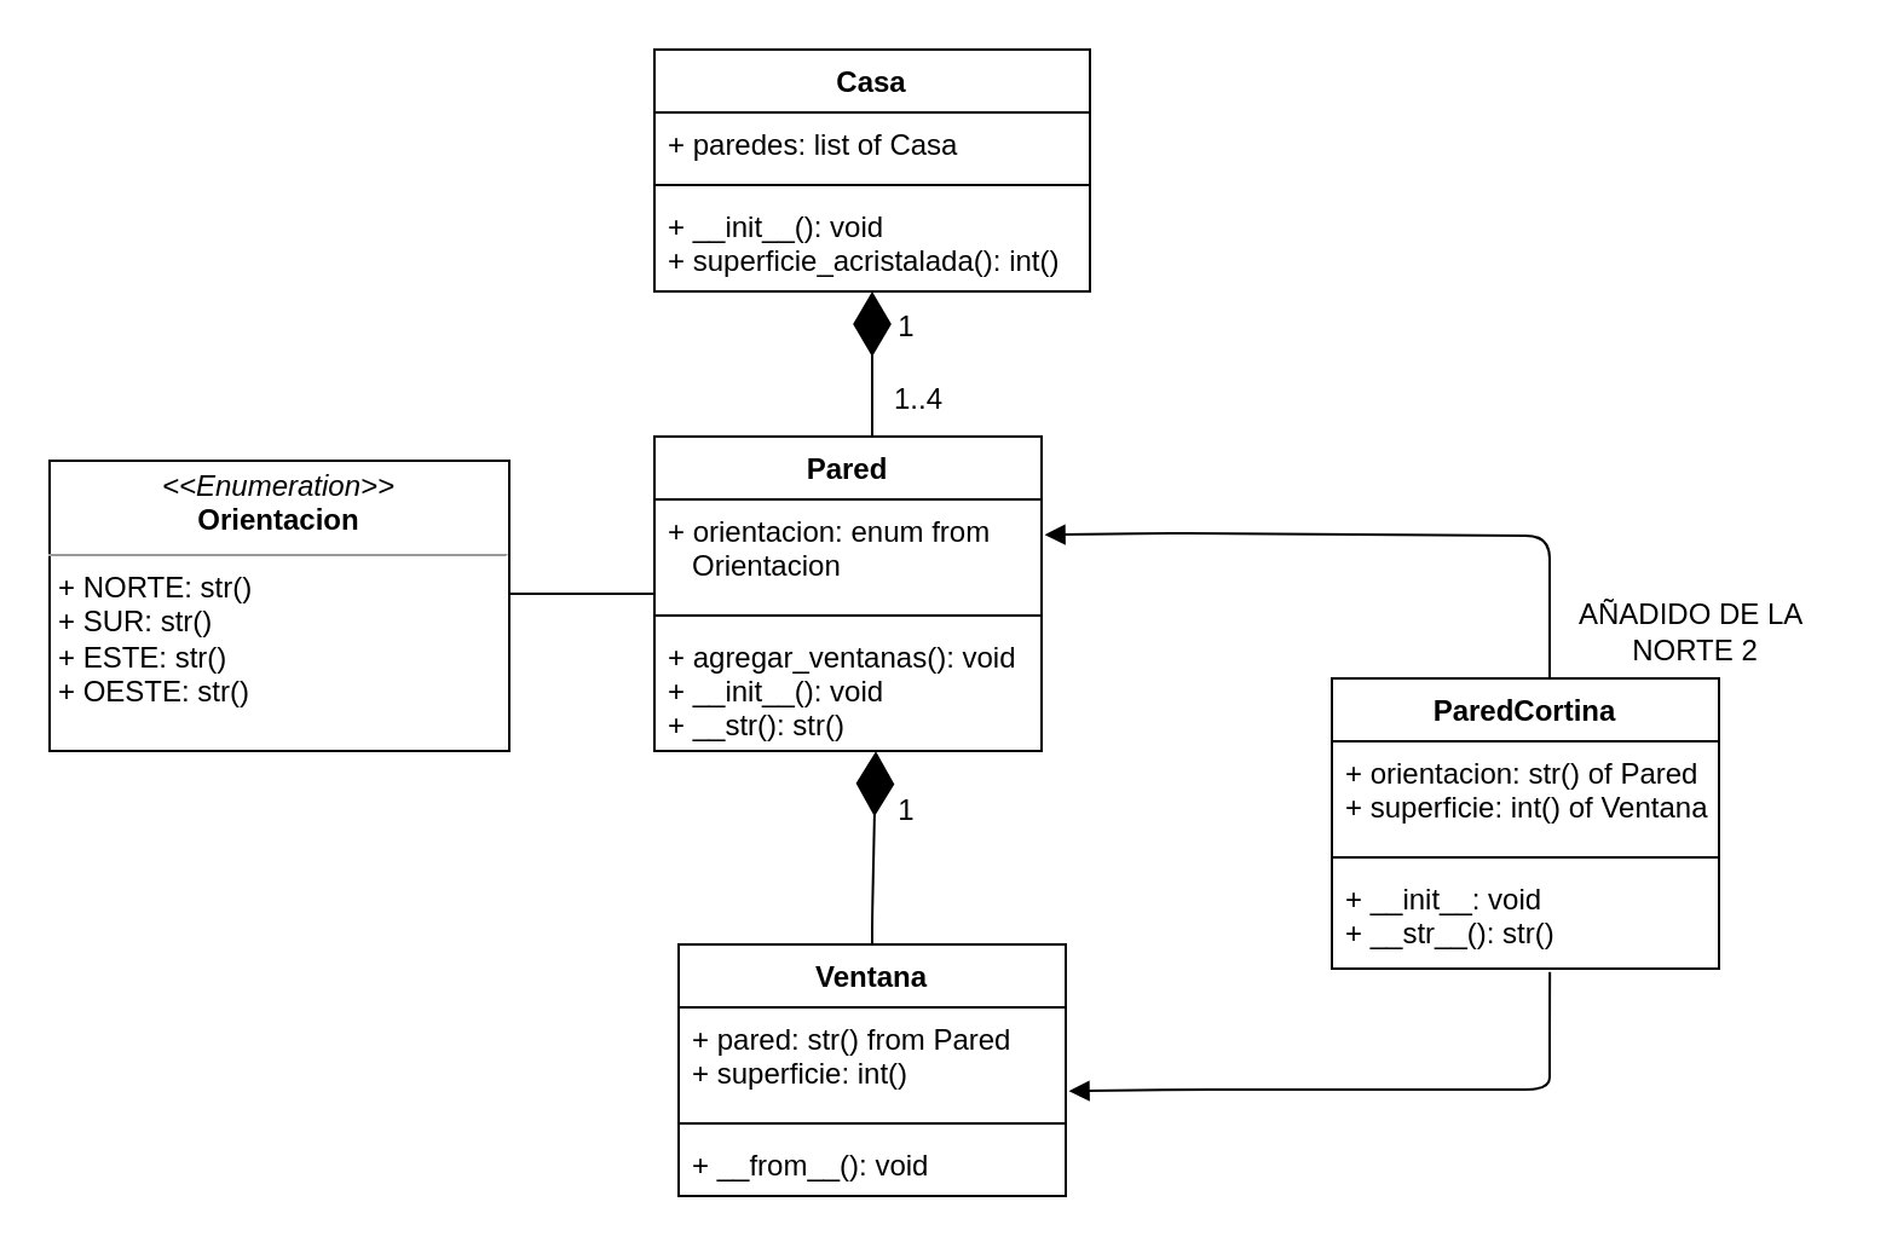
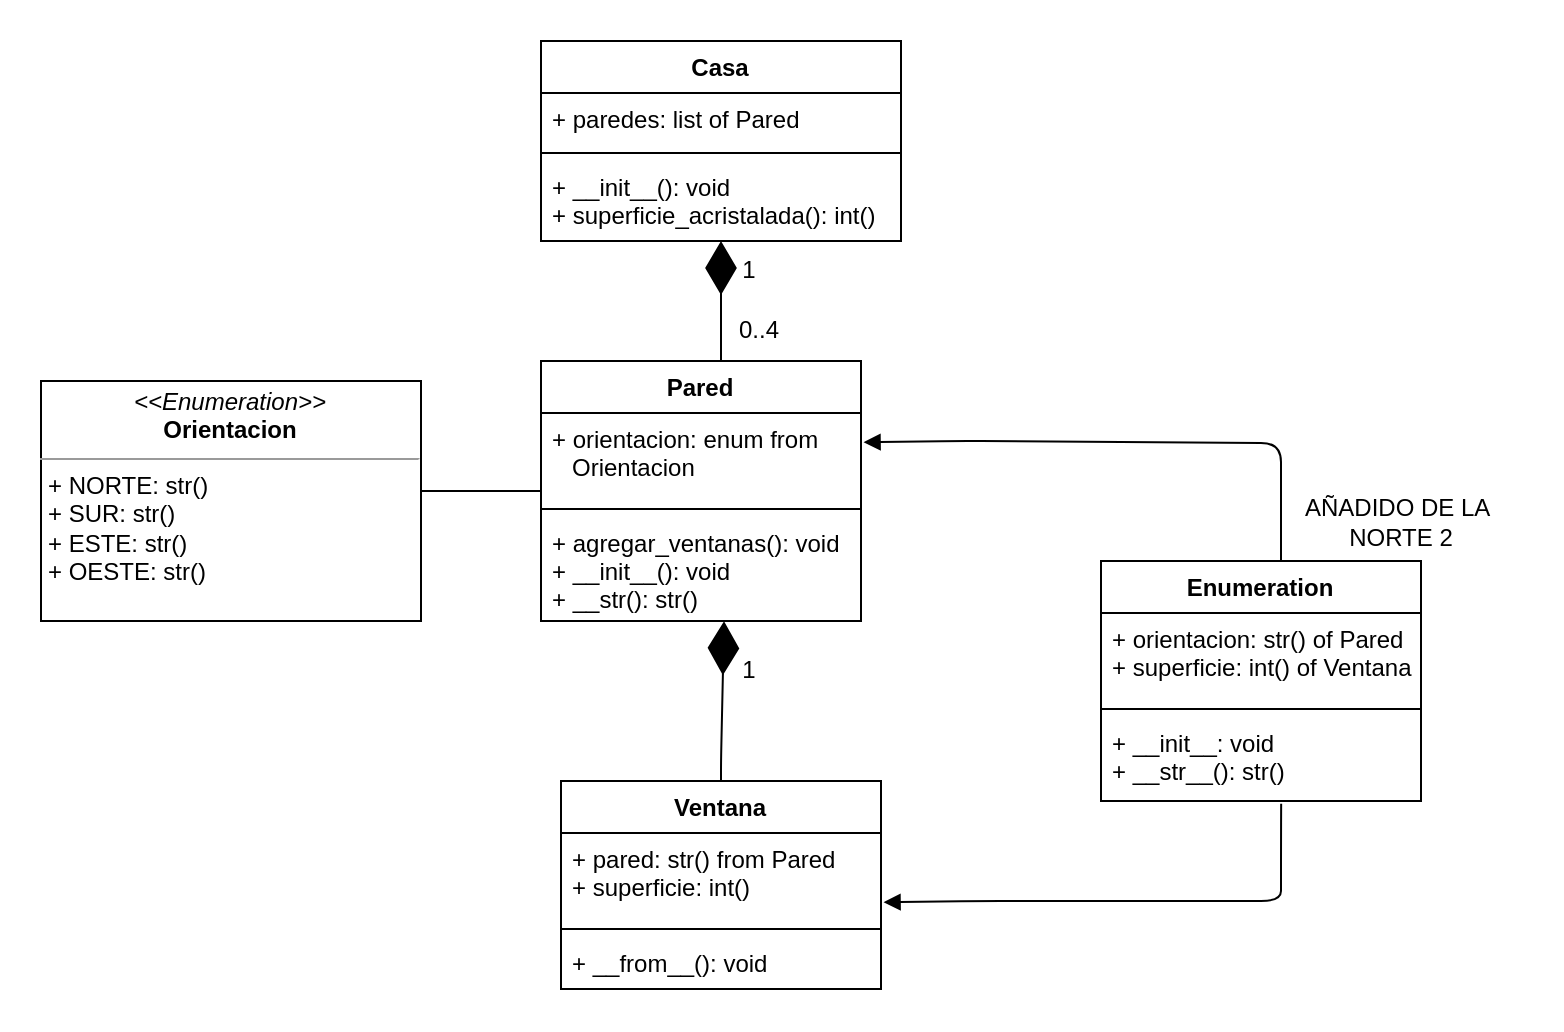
  <mxCell id="0" />
  <mxCell id="1" parent="0" />
  <mxCell id="2" value="Pared" style="swimlane;fontStyle=1;align=center;verticalAlign=top;childLayout=stackLayout;horizontal=1;startSize=26;horizontalStack=0;resizeParent=1;resizeParentMax=0;resizeLast=0;collapsible=1;marginBottom=0;" vertex="1" parent="1"><mxGeometry x="270" y="180" width="160" height="130" as="geometry"><mxRectangle x="200" y="160" width="100" height="30" as="alternateBounds" /></mxGeometry></mxCell>
  <mxCell id="3" value="+ orientacion: enum from&#10;   Orientacion&#10;" style="text;strokeColor=none;fillColor=none;align=left;verticalAlign=top;spacingLeft=4;spacingRight=4;overflow=hidden;rotatable=0;points=[[0,0.5],[1,0.5]];portConstraint=eastwest;" vertex="1" parent="2"><mxGeometry y="26" width="160" height="44" as="geometry" /></mxCell>
  <mxCell id="4" value="" style="line;strokeWidth=1;fillColor=none;align=left;verticalAlign=middle;spacingTop=-1;spacingLeft=3;spacingRight=3;rotatable=0;labelPosition=right;points=[];portConstraint=eastwest;strokeColor=inherit;" vertex="1" parent="2"><mxGeometry y="70" width="160" height="8" as="geometry" /></mxCell>
  <mxCell id="5" value="+ agregar_ventanas(): void&#10;+ __init__(): void&#10;+ __str(): str()" style="text;strokeColor=none;fillColor=none;align=left;verticalAlign=top;spacingLeft=4;spacingRight=4;overflow=hidden;rotatable=0;points=[[0,0.5],[1,0.5]];portConstraint=eastwest;" vertex="1" parent="2"><mxGeometry y="78" width="160" height="52" as="geometry" /></mxCell>
  <mxCell id="6" value="&lt;p style=&quot;margin:0px;margin-top:4px;text-align:center;&quot;&gt;&lt;i&gt;&amp;lt;&amp;lt;Enumeration&amp;gt;&amp;gt;&lt;/i&gt;&lt;br&gt;&lt;b&gt;Orientacion&lt;/b&gt;&lt;/p&gt;&lt;hr size=&quot;1&quot;&gt;&lt;p style=&quot;margin:0px;margin-left:4px;&quot;&gt;+ NORTE: str()&lt;br&gt;&lt;/p&gt;&lt;p style=&quot;margin:0px;margin-left:4px;&quot;&gt;+ SUR: str()&lt;/p&gt;&lt;p style=&quot;margin:0px;margin-left:4px;&quot;&gt;+ ESTE: str()&lt;/p&gt;&lt;p style=&quot;margin:0px;margin-left:4px;&quot;&gt;+ OESTE: str()&lt;/p&gt;&lt;p style=&quot;margin:0px;margin-left:4px;&quot;&gt;&lt;br&gt;&lt;/p&gt;" style="verticalAlign=top;align=left;overflow=fill;fontSize=12;fontFamily=Helvetica;html=1;" vertex="1" parent="1"><mxGeometry x="20" y="190" width="190" height="120" as="geometry" /></mxCell>
  <mxCell id="7" value="Ventana" style="swimlane;fontStyle=1;align=center;verticalAlign=top;childLayout=stackLayout;horizontal=1;startSize=26;horizontalStack=0;resizeParent=1;resizeParentMax=0;resizeLast=0;collapsible=1;marginBottom=0;" vertex="1" parent="1"><mxGeometry x="280" y="390" width="160" height="104" as="geometry" /></mxCell>
  <mxCell id="8" value="+ pared: str() from Pared&#10;+ superficie: int()" style="text;strokeColor=none;fillColor=none;align=left;verticalAlign=top;spacingLeft=4;spacingRight=4;overflow=hidden;rotatable=0;points=[[0,0.5],[1,0.5]];portConstraint=eastwest;" vertex="1" parent="7"><mxGeometry y="26" width="160" height="44" as="geometry" /></mxCell>
  <mxCell id="9" value="" style="line;strokeWidth=1;fillColor=none;align=left;verticalAlign=middle;spacingTop=-1;spacingLeft=3;spacingRight=3;rotatable=0;labelPosition=right;points=[];portConstraint=eastwest;strokeColor=inherit;" vertex="1" parent="7"><mxGeometry y="70" width="160" height="8" as="geometry" /></mxCell>
  <mxCell id="10" value="+ __from__(): void" style="text;strokeColor=none;fillColor=none;align=left;verticalAlign=top;spacingLeft=4;spacingRight=4;overflow=hidden;rotatable=0;points=[[0,0.5],[1,0.5]];portConstraint=eastwest;" vertex="1" parent="7"><mxGeometry y="78" width="160" height="26" as="geometry" /></mxCell>
  <mxCell id="11" value="Casa" style="swimlane;fontStyle=1;align=center;verticalAlign=top;childLayout=stackLayout;horizontal=1;startSize=26;horizontalStack=0;resizeParent=1;resizeParentMax=0;resizeLast=0;collapsible=1;marginBottom=0;" vertex="1" parent="1"><mxGeometry x="270" width="180" height="100" as="geometry" y="20" /></mxCell>
- <mxCell id="12" value="+ paredes: list of Casa" style="text;strokeColor=none;fillColor=none;align=left;verticalAlign=top;spacingLeft=4;spacingRight=4;overflow=hidden;rotatable=0;points=[[0,0.5],[1,0.5]];portConstraint=eastwest;" vertex="1" parent="11"><mxGeometry y="26" width="180" height="26" as="geometry" /></mxCell>
+ <mxCell id="12" value="+ paredes: list of Pared" style="text;strokeColor=none;fillColor=none;align=left;verticalAlign=top;spacingLeft=4;spacingRight=4;overflow=hidden;rotatable=0;points=[[0,0.5],[1,0.5]];portConstraint=eastwest;" vertex="1" parent="11"><mxGeometry y="26" width="180" height="26" as="geometry" /></mxCell>
  <mxCell id="13" value="" style="line;strokeWidth=1;fillColor=none;align=left;verticalAlign=middle;spacingTop=-1;spacingLeft=3;spacingRight=3;rotatable=0;labelPosition=right;points=[];portConstraint=eastwest;strokeColor=inherit;" vertex="1" parent="11"><mxGeometry y="52" width="180" height="8" as="geometry" /></mxCell>
  <mxCell id="14" value="+ __init__(): void&#10;+ superficie_acristalada(): int()" style="text;strokeColor=none;fillColor=none;align=left;verticalAlign=top;spacingLeft=4;spacingRight=4;overflow=hidden;rotatable=0;points=[[0,0.5],[1,0.5]];portConstraint=eastwest;" vertex="1" parent="11"><mxGeometry y="60" width="180" height="40" as="geometry" /></mxCell>
  <mxCell id="15" value="" style="line;strokeWidth=1;fillColor=none;align=left;verticalAlign=middle;spacingTop=-1;spacingLeft=3;spacingRight=3;rotatable=0;labelPosition=right;points=[];portConstraint=eastwest;strokeColor=inherit;" vertex="1" parent="1"><mxGeometry x="210" y="241" width="60" height="8" as="geometry" /></mxCell>
  <mxCell id="16" value="" style="endArrow=diamondThin;endFill=1;endSize=24;html=1;entryX=0.572;entryY=1.002;entryDx=0;entryDy=0;entryPerimeter=0;exitX=0.5;exitY=0;exitDx=0;exitDy=0;" edge="1" parent="1" source="7" target="5"><mxGeometry width="160" relative="1" as="geometry"><mxPoint x="340" y="430" as="sourcePoint" /><mxPoint x="337.04" y="312.808" as="targetPoint" /><Array as="points"><mxPoint x="360" y="380" /></Array></mxGeometry></mxCell>
  <mxCell id="17" value="1" style="text;html=1;align=center;verticalAlign=middle;resizable=0;points=[];autosize=1;strokeColor=none;fillColor=none;" vertex="1" parent="1"><mxGeometry x="359" y="120" width="30" height="30" as="geometry" /></mxCell>
- <mxCell id="18" value="1..4" style="text;html=1;align=center;verticalAlign=middle;resizable=0;points=[];autosize=1;strokeColor=none;fillColor=none;" vertex="1" parent="1"><mxGeometry x="359" y="150" width="40" height="30" as="geometry" /></mxCell>
+ <mxCell id="18" value="0..4" style="text;html=1;align=center;verticalAlign=middle;resizable=0;points=[];autosize=1;strokeColor=none;fillColor=none;" vertex="1" parent="1"><mxGeometry x="359" y="150" width="40" height="30" as="geometry" /></mxCell>
  <mxCell id="19" value="1" style="text;html=1;align=center;verticalAlign=middle;resizable=0;points=[];autosize=1;strokeColor=none;fillColor=none;" vertex="1" parent="1"><mxGeometry x="359" y="320" width="30" height="30" as="geometry" /></mxCell>
  <mxCell id="20" value="" style="endArrow=diamondThin;endFill=1;endSize=24;html=1;" edge="1" parent="1"><mxGeometry width="160" relative="1" as="geometry"><mxPoint x="360" y="180" as="sourcePoint" /><mxPoint x="360" y="120" as="targetPoint" /><Array as="points"><mxPoint x="360" y="150" /></Array></mxGeometry></mxCell>
  <mxCell id="21" value="" style="html=1;verticalAlign=bottom;labelBackgroundColor=none;endArrow=block;endFill=1;entryX=1.008;entryY=0.332;entryDx=0;entryDy=0;entryPerimeter=0;" edge="1" parent="1" target="3"><mxGeometry width="160" relative="1" as="geometry"><mxPoint x="640" y="280" as="sourcePoint" /><mxPoint x="480.889" y="190" as="targetPoint" /><Array as="points"><mxPoint x="640" y="270" /><mxPoint x="640" y="250" /><mxPoint x="640" y="221" /><mxPoint x="480" y="220" /></Array></mxGeometry></mxCell>
- <mxCell id="22" value="ParedCortina" style="swimlane;fontStyle=1;align=center;verticalAlign=top;childLayout=stackLayout;horizontal=1;startSize=26;horizontalStack=0;resizeParent=1;resizeParentMax=0;resizeLast=0;collapsible=1;marginBottom=0;" vertex="1" parent="1"><mxGeometry x="550" y="280" width="160" height="120" as="geometry" /></mxCell>
+ <mxCell id="22" value="Enumeration" style="swimlane;fontStyle=1;align=center;verticalAlign=top;childLayout=stackLayout;horizontal=1;startSize=26;horizontalStack=0;resizeParent=1;resizeParentMax=0;resizeLast=0;collapsible=1;marginBottom=0;" vertex="1" parent="1"><mxGeometry x="550" y="280" width="160" height="120" as="geometry" /></mxCell>
  <mxCell id="23" value="+ orientacion: str() of Pared&#10;+ superficie: int() of Ventana" style="text;strokeColor=none;fillColor=none;align=left;verticalAlign=top;spacingLeft=4;spacingRight=4;overflow=hidden;rotatable=0;points=[[0,0.5],[1,0.5]];portConstraint=eastwest;" vertex="1" parent="22"><mxGeometry y="26" width="160" height="44" as="geometry" /></mxCell>
  <mxCell id="24" value="" style="line;strokeWidth=1;fillColor=none;align=left;verticalAlign=middle;spacingTop=-1;spacingLeft=3;spacingRight=3;rotatable=0;labelPosition=right;points=[];portConstraint=eastwest;strokeColor=inherit;" vertex="1" parent="22"><mxGeometry y="70" width="160" height="8" as="geometry" /></mxCell>
  <mxCell id="25" value="+ __init__: void&#10;+ __str__(): str()" style="text;strokeColor=none;fillColor=none;align=left;verticalAlign=top;spacingLeft=4;spacingRight=4;overflow=hidden;rotatable=0;points=[[0,0.5],[1,0.5]];portConstraint=eastwest;" vertex="1" parent="22"><mxGeometry y="78" width="160" height="42" as="geometry" /></mxCell>
  <mxCell id="26" value="" style="html=1;verticalAlign=bottom;labelBackgroundColor=none;endArrow=block;endFill=1;entryX=1.008;entryY=0.332;entryDx=0;entryDy=0;entryPerimeter=0;exitX=0.563;exitY=1.032;exitDx=0;exitDy=0;exitPerimeter=0;" edge="1" parent="1" source="25"><mxGeometry width="160" relative="1" as="geometry"><mxPoint x="650" y="510" as="sourcePoint" /><mxPoint x="441.28" y="450.608" as="targetPoint" /><Array as="points"><mxPoint x="640" y="420" /><mxPoint x="640" y="440" /><mxPoint x="640" y="430" /><mxPoint x="640" y="450" /><mxPoint x="490" y="450" /></Array></mxGeometry></mxCell>
  <mxCell id="27" value="AÑADIDO DE LA&amp;nbsp;&lt;br&gt;NORTE 2" style="text;html=1;align=center;verticalAlign=middle;resizable=0;points=[];autosize=1;strokeColor=none;fillColor=none;" vertex="1" parent="1"><mxGeometry x="640" y="241" width="120" height="40" as="geometry" /></mxCell>
